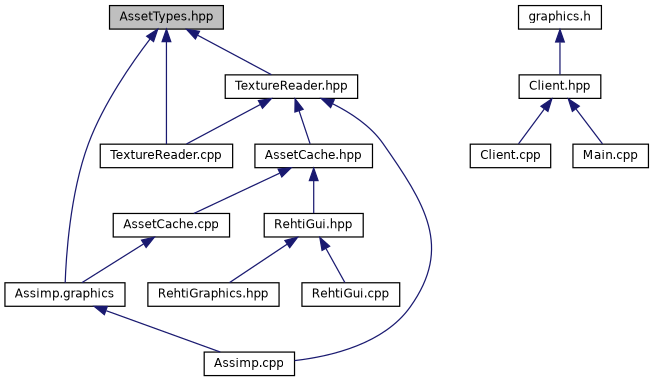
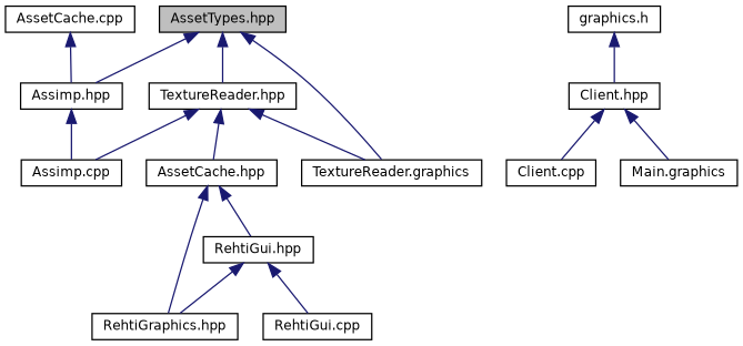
  digraph {
    node [color=black fillcolor=white fontname=Helvetica fontsize=10 shape=record style=filled]
    edge [color=midnightblue dir=back fontname=Helvetica fontsize=10 labelfontname=Helvetica labelfontsize=10 style=solid]
    n1 [fillcolor=grey75 fontcolor=black height=0.2 label="AssetTypes.hpp" width=0.4]
-   n2 [height=0.2 label="Assimp.graphics" width=0.4]
+   n2 [height=0.2 label="Assimp.hpp" width=0.4]
    n3 [height=0.2 label="TextureReader.hpp" width=0.4]
-   n4 [height=0.2 label="TextureReader.cpp" width=0.4]
+   n4 [height=0.2 label="TextureReader.graphics" width=0.4]
    n5 [height=0.2 label="AssetCache.hpp" width=0.4]
    n6 [height=0.2 label="AssetCache.cpp" width=0.4]
    n7 [height=0.2 label="RehtiGui.hpp" width=0.4]
    n8 [height=0.2 label="Assimp.cpp" width=0.4]
    n9 [height=0.2 label="RehtiGraphics.hpp" width=0.4]
    n10 [height=0.2 label="RehtiGui.cpp" width=0.4]
    n11 [height=0.2 label="graphics.h" width=0.4]
    n12 [height=0.2 label="Client.hpp" width=0.4]
    n13 [height=0.2 label="Client.cpp" width=0.4]
-   n14 [height=0.2 label="Main.cpp" width=0.4]
+   n14 [height=0.2 label="Main.graphics" width=0.4]
    n1 -> n2
    n1 -> n3
    n1 -> n4
    n2 -> n8
    n3 -> n4
    n3 -> n5
    n3 -> n8
-   n5 -> n6
+   n5 -> n9
    n5 -> n7
    n6 -> n2
    n7 -> n9
    n7 -> n10
    n11 -> n12
    n12 -> n13
    n12 -> n14
  }
